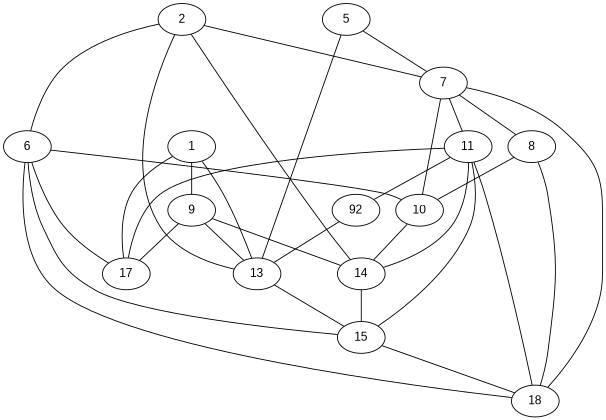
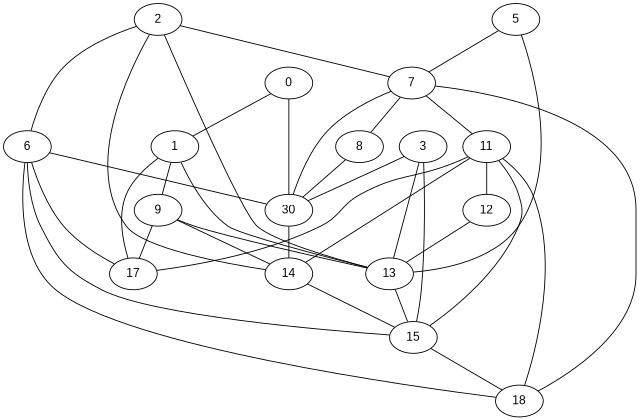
  graph {
    node [fillcolor=white fontname=Arial style=filled]
+   0
    1
-   10
+   10 [label=30]
    9
    13
    17
    14
    15
    2
    6
    7
    18
    8
    11
+   3
    5
-   12 [label=92]
+   12
+   0 -- 1
+   0 -- 10
    1 -- 9
    1 -- 13
    1 -- 17
    10 -- 14
    9 -- 13
    9 -- 17
    9 -- 14
    13 -- 15
    14 -- 15
    15 -- 18
    2 -- 13
    2 -- 14
    2 -- 6
    2 -- 7
    6 -- 10
    6 -- 17
    6 -- 15
    6 -- 18
    7 -- 10
    7 -- 18
    7 -- 8
    7 -- 11
    8 -- 10
-   8 -- 18
    11 -- 17
    11 -- 14
    11 -- 15
    11 -- 18
    11 -- 12
+   3 -- 10
+   3 -- 13
+   3 -- 15
    5 -- 13
    5 -- 7
    12 -- 13
  }
